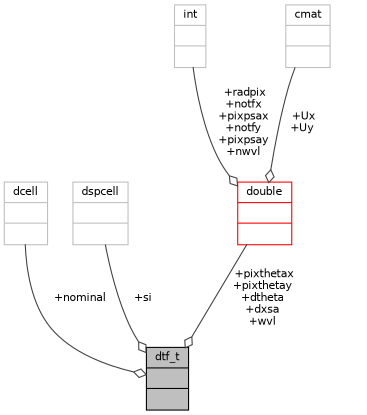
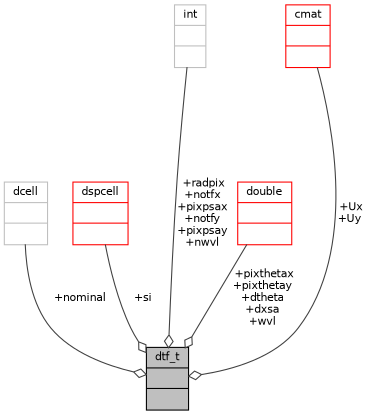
  digraph {
    node [color=red fontname=Helvetica fontsize=10 shape=record]
    edge [arrowhead=odiamond color=grey25 fontname=Helvetica fontsize=10 labelfontname=Helvetica labelfontsize=10 style=solid]
    n1 [color=black fillcolor=grey75 fontcolor=black height=0.2 label="{dtf_t\n||}" style=filled width=0.4]
    n2 [color=grey75 height=0.2 label="{dcell\n||}" width=0.4]
-   n3 [color=grey75 height=0.2 label="{dspcell\n||}" width=0.4]
+   n3 [height=0.2 label="{dspcell\n||}" width=0.4]
    n4 [height=0.2 label="{double\n||}" width=0.4]
    n5 [color=grey75 height=0.2 label="{int\n||}" width=0.4]
-   n6 [color=grey75 height=0.2 label="{cmat\n||}" width=0.4]
+   n6 [height=0.2 label="{cmat\n||}" width=0.4]
    n2 -> n1 [label=" +nominal"]
    n3 -> n1 [label=" +si"]
    n4 -> n1 [label=" +pixthetax\n+pixthetay\n+dtheta\n+dxsa\n+wvl"]
-   n5 -> n4 [label=" +radpix\n+notfx\n+pixpsax\n+notfy\n+pixpsay\n+nwvl"]
-   n6 -> n4 [label=" +Ux\n+Uy"]
+   n5 -> n1 [label=" +radpix\n+notfx\n+pixpsax\n+notfy\n+pixpsay\n+nwvl"]
+   n6 -> n1 [label=" +Ux\n+Uy"]
  }
